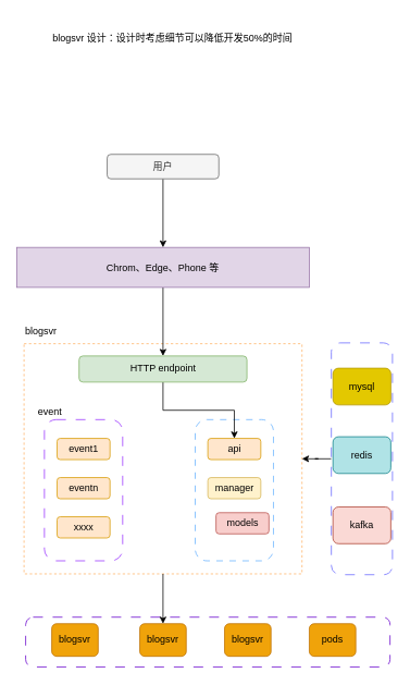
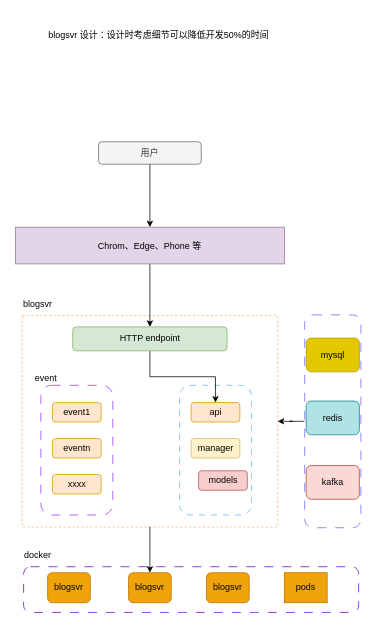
  <mxCell id="0" />
  <mxCell id="1" parent="0" />
  <mxCell id="2" value="" style="rounded=0;whiteSpace=wrap;html=1;dashed=1;strokeColor=#FFB366;" vertex="1" parent="1"><mxGeometry x="29" y="420" width="341" height="282" as="geometry" /></mxCell>
  <mxCell id="3" value="" style="rounded=1;whiteSpace=wrap;html=1;dashed=1;dashPattern=8 8;strokeColor=#66B2FF;" vertex="1" parent="1"><mxGeometry x="239" y="513" width="96" height="173" as="geometry" /></mxCell>
  <mxCell id="4" value="" style="rounded=1;whiteSpace=wrap;html=1;dashed=1;dashPattern=12 12;strokeColor=#6600CC;" vertex="1" parent="1"><mxGeometry x="31" y="755" width="447" height="61" as="geometry" /></mxCell>
  <mxCell id="5" style="edgeStyle=orthogonalEdgeStyle;rounded=0;orthogonalLoop=1;jettySize=auto;html=1;exitX=0.5;exitY=1;exitDx=0;exitDy=0;" edge="1" parent="1" source="2" target="21"><mxGeometry relative="1" as="geometry" /></mxCell>
  <mxCell id="6" value="blogsvr 设计：设计时考虑细节可以降低开发50%的时间" style="text;html=1;strokeColor=none;fillColor=none;align=center;verticalAlign=middle;whiteSpace=wrap;rounded=0;" vertex="1" parent="1"><mxGeometry x="48" y="20" width="327" height="52" as="geometry" /></mxCell>
  <mxCell id="7" style="edgeStyle=orthogonalEdgeStyle;rounded=0;orthogonalLoop=1;jettySize=auto;html=1;exitX=0.5;exitY=1;exitDx=0;exitDy=0;" edge="1" parent="1" source="8" target="13"><mxGeometry relative="1" as="geometry" /></mxCell>
  <mxCell id="8" value="Chrom、Edge、Phone 等" style="rounded=0;whiteSpace=wrap;html=1;fillColor=#e1d5e7;strokeColor=#9673a6;" vertex="1" parent="1"><mxGeometry x="20" y="302" width="359" height="49" as="geometry" /></mxCell>
  <mxCell id="9" style="edgeStyle=orthogonalEdgeStyle;rounded=0;orthogonalLoop=1;jettySize=auto;html=1;exitX=0.5;exitY=1;exitDx=0;exitDy=0;" edge="1" parent="1" source="10" target="8"><mxGeometry relative="1" as="geometry" /></mxCell>
  <mxCell id="10" value="用户" style="rounded=1;whiteSpace=wrap;html=1;fillColor=#f5f5f5;fontColor=#333333;strokeColor=#666666;" vertex="1" parent="1"><mxGeometry x="131" y="188" width="137" height="30" as="geometry" /></mxCell>
  <mxCell id="11" value="blogsvr" style="text;html=1;strokeColor=none;fillColor=none;align=center;verticalAlign=middle;whiteSpace=wrap;rounded=0;" vertex="1" parent="1"><mxGeometry x="20" y="390" width="60" height="30" as="geometry" /></mxCell>
  <mxCell id="12" style="edgeStyle=orthogonalEdgeStyle;rounded=0;orthogonalLoop=1;jettySize=auto;html=1;exitX=0.5;exitY=1;exitDx=0;exitDy=0;" edge="1" parent="1" source="13" target="15"><mxGeometry relative="1" as="geometry" /></mxCell>
  <mxCell id="13" value="HTTP endpoint" style="rounded=1;whiteSpace=wrap;html=1;fillColor=#d5e8d4;strokeColor=#82b366;" vertex="1" parent="1"><mxGeometry x="96.5" y="435" width="206" height="32" as="geometry" /></mxCell>
  <mxCell id="14" value="" style="rounded=1;whiteSpace=wrap;html=1;dashed=1;dashPattern=12 12;strokeColor=#9933FF;" vertex="1" parent="1"><mxGeometry x="54" y="513" width="96" height="173" as="geometry" /></mxCell>
  <mxCell id="15" value="api" style="rounded=1;whiteSpace=wrap;html=1;fillColor=#ffe6cc;strokeColor=#d79b00;" vertex="1" parent="1"><mxGeometry x="254.5" y="536" width="65" height="26" as="geometry" /></mxCell>
  <mxCell id="16" value="manager" style="rounded=1;whiteSpace=wrap;html=1;fillColor=#fff2cc;strokeColor=#d6b656;" vertex="1" parent="1"><mxGeometry x="254.5" y="584" width="65" height="26" as="geometry" /></mxCell>
  <mxCell id="17" value="models" style="rounded=1;whiteSpace=wrap;html=1;fillColor=#f8cecc;strokeColor=#b85450;" vertex="1" parent="1"><mxGeometry x="264.5" y="627" width="65" height="26" as="geometry" /></mxCell>
  <mxCell id="18" value="event" style="text;html=1;strokeColor=none;fillColor=none;align=center;verticalAlign=middle;whiteSpace=wrap;rounded=0;" vertex="1" parent="1"><mxGeometry x="31" y="489" width="60" height="30" as="geometry" /></mxCell>
+ <mxCell id="19" value="docker" style="text;html=1;strokeColor=none;fillColor=none;align=center;verticalAlign=middle;whiteSpace=wrap;rounded=0;" vertex="1" parent="1"><mxGeometry x="20" y="725" width="60" height="30" as="geometry" /></mxCell>
  <mxCell id="20" value="blogsvr" style="rounded=1;whiteSpace=wrap;html=1;fillColor=#f0a30a;fontColor=#000000;strokeColor=#BD7000;" vertex="1" parent="1"><mxGeometry x="63" y="763" width="57" height="40" as="geometry" /></mxCell>
  <mxCell id="21" value="blogsvr" style="rounded=1;whiteSpace=wrap;html=1;fillColor=#f0a30a;fontColor=#000000;strokeColor=#BD7000;" vertex="1" parent="1"><mxGeometry x="171" y="763" width="57" height="40" as="geometry" /></mxCell>
  <mxCell id="22" value="blogsvr" style="rounded=1;whiteSpace=wrap;html=1;fillColor=#f0a30a;fontColor=#000000;strokeColor=#BD7000;" vertex="1" parent="1"><mxGeometry x="275" y="763" width="57" height="40" as="geometry" /></mxCell>
  <mxCell id="23" value="event1" style="rounded=1;whiteSpace=wrap;html=1;fillColor=#ffe6cc;strokeColor=#d79b00;" vertex="1" parent="1"><mxGeometry x="69.5" y="536" width="65" height="26" as="geometry" /></mxCell>
  <mxCell id="24" value="eventn" style="rounded=1;whiteSpace=wrap;html=1;fillColor=#ffe6cc;strokeColor=#d79b00;" vertex="1" parent="1"><mxGeometry x="69.5" y="584" width="65" height="26" as="geometry" /></mxCell>
  <mxCell id="25" value="xxxx" style="rounded=1;whiteSpace=wrap;html=1;fillColor=#ffe6cc;strokeColor=#d79b00;" vertex="1" parent="1"><mxGeometry x="69.5" y="632" width="65" height="26" as="geometry" /></mxCell>
  <mxCell id="26" style="edgeStyle=orthogonalEdgeStyle;rounded=0;orthogonalLoop=1;jettySize=auto;html=1;entryX=1;entryY=0.5;entryDx=0;entryDy=0;" edge="1" parent="1" source="27" target="2"><mxGeometry relative="1" as="geometry" /></mxCell>
  <mxCell id="27" value="" style="rounded=1;whiteSpace=wrap;html=1;dashed=1;dashPattern=12 12;strokeColor=#6666FF;" vertex="1" parent="1"><mxGeometry x="406" y="419" width="75" height="284" as="geometry" /></mxCell>
  <mxCell id="28" value="mysql" style="rounded=1;whiteSpace=wrap;html=1;fillColor=#e3c800;fontColor=#000000;strokeColor=#B09500;" vertex="1" parent="1"><mxGeometry x="408" y="450" width="71" height="45" as="geometry" /></mxCell>
  <mxCell id="29" value="redis" style="rounded=1;whiteSpace=wrap;html=1;fillColor=#b0e3e6;strokeColor=#0e8088;" vertex="1" parent="1"><mxGeometry x="408" y="534" width="71" height="45" as="geometry" /></mxCell>
  <mxCell id="30" value="kafka" style="rounded=1;whiteSpace=wrap;html=1;fillColor=#fad9d5;strokeColor=#ae4132;" vertex="1" parent="1"><mxGeometry x="408" y="620" width="71" height="45" as="geometry" /></mxCell>
- <mxCell id="31" value="pods" style="rounded=1;whiteSpace=wrap;html=1;fillColor=#f0a30a;fontColor=#000000;strokeColor=#BD7000;" vertex="1" parent="1"><mxGeometry x="379" y="763" width="57" height="40" as="geometry" /></mxCell>
+ <mxCell id="31" value="pods" style="whiteSpace=wrap;html=1;fillColor=#f0a30a;fontColor=#000000;strokeColor=#BD7000;rounded=0;" vertex="1" parent="1"><mxGeometry x="379" y="763" width="57" height="40" as="geometry" /></mxCell>
